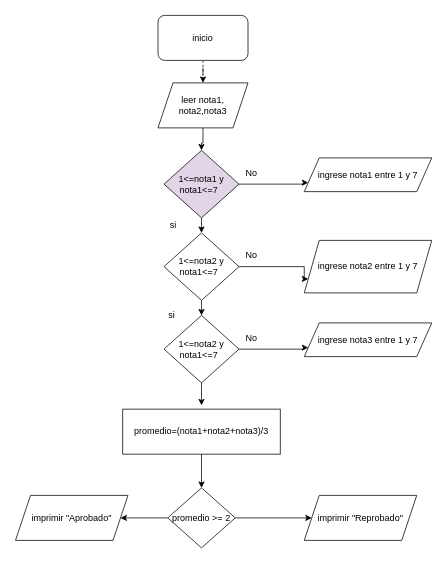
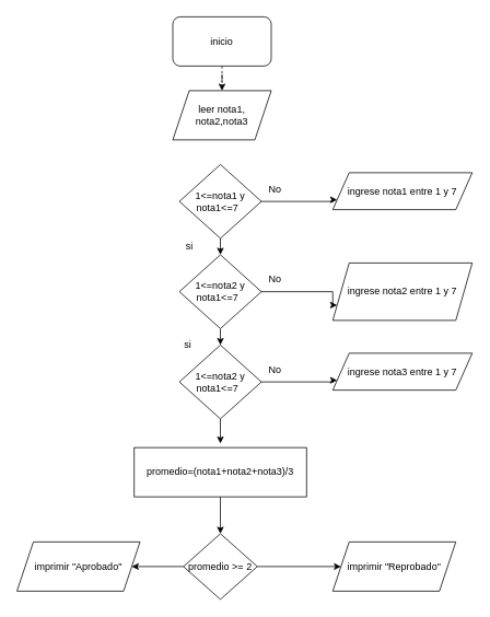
  <mxCell id="0" />
  <mxCell id="1" parent="0" />
  <mxCell id="2" style="edgeStyle=orthogonalEdgeStyle;rounded=0;orthogonalLoop=1;jettySize=auto;html=1;exitX=0.5;exitY=1;exitDx=0;exitDy=0;dashed=1;" edge="1" parent="1" source="3" target="5"><mxGeometry relative="1" as="geometry"><mxPoint x="270" y="160" as="targetPoint" /></mxGeometry></mxCell>
  <mxCell id="3" value="inicio" style="rounded=1;whiteSpace=wrap;html=1;" vertex="1" parent="1"><mxGeometry x="210" width="120" height="60" as="geometry" y="20" /></mxCell>
- <mxCell id="4" style="edgeStyle=orthogonalEdgeStyle;rounded=0;orthogonalLoop=1;jettySize=auto;html=1;exitX=0.5;exitY=1;exitDx=0;exitDy=0;" edge="1" parent="1" source="5" target="8"><mxGeometry relative="1" as="geometry"><mxPoint x="270" y="240" as="targetPoint" /></mxGeometry></mxCell>
  <mxCell id="5" value="leer nota1, nota2,nota3" style="shape=parallelogram;perimeter=parallelogramPerimeter;whiteSpace=wrap;html=1;fixedSize=1;" vertex="1" parent="1"><mxGeometry x="210" y="110" width="120" height="60" as="geometry" /></mxCell>
  <mxCell id="6" style="edgeStyle=orthogonalEdgeStyle;rounded=0;orthogonalLoop=1;jettySize=auto;html=1;exitX=1;exitY=0.5;exitDx=0;exitDy=0;entryX=0;entryY=0.75;entryDx=0;entryDy=0;" edge="1" parent="1" source="8" target="10"><mxGeometry relative="1" as="geometry"><mxPoint x="390" y="280" as="targetPoint" /><Array as="points"><mxPoint x="405" y="245" /></Array></mxGeometry></mxCell>
  <mxCell id="7" style="edgeStyle=orthogonalEdgeStyle;rounded=0;orthogonalLoop=1;jettySize=auto;html=1;exitX=0.5;exitY=1;exitDx=0;exitDy=0;entryX=0.5;entryY=0;entryDx=0;entryDy=0;" edge="1" parent="1" source="8" target="19"><mxGeometry relative="1" as="geometry" /></mxCell>
- <mxCell id="8" value="1&amp;lt;=nota1 y nota1&amp;lt;=7&amp;nbsp;&amp;nbsp;" style="rhombus;whiteSpace=wrap;html=1;fillColor=#e1d5e7;" vertex="1" parent="1"><mxGeometry x="218" y="200" width="100" height="90" as="geometry" /></mxCell>
+ <mxCell id="8" value="1&amp;lt;=nota1 y nota1&amp;lt;=7&amp;nbsp;&amp;nbsp;" style="rhombus;whiteSpace=wrap;html=1;" vertex="1" parent="1"><mxGeometry x="218" y="200" width="100" height="90" as="geometry" /></mxCell>
  <mxCell id="9" value="No" style="text;html=1;strokeColor=none;fillColor=none;align=center;verticalAlign=middle;whiteSpace=wrap;rounded=0;" vertex="1" parent="1"><mxGeometry x="310" y="210" width="50" height="40" as="geometry" /></mxCell>
  <mxCell id="10" value="ingrese nota1 entre 1 y 7" style="shape=parallelogram;perimeter=parallelogramPerimeter;whiteSpace=wrap;html=1;fixedSize=1;" vertex="1" parent="1"><mxGeometry x="405" y="210" width="170" height="45" as="geometry" /></mxCell>
  <mxCell id="11" style="edgeStyle=orthogonalEdgeStyle;rounded=0;orthogonalLoop=1;jettySize=auto;html=1;exitX=0.5;exitY=1;exitDx=0;exitDy=0;" edge="1" parent="1" source="12" target="16"><mxGeometry relative="1" as="geometry" /></mxCell>
  <mxCell id="12" value="promedio=(nota1+nota2+nota3)/3" style="rounded=0;whiteSpace=wrap;html=1;" vertex="1" parent="1"><mxGeometry x="163" y="545" width="210" height="60" as="geometry" /></mxCell>
  <mxCell id="13" value="imprimir &quot;Aprobado&quot;" style="shape=parallelogram;perimeter=parallelogramPerimeter;whiteSpace=wrap;html=1;fixedSize=1;" vertex="1" parent="1"><mxGeometry x="20" y="660" width="150" height="60" as="geometry" /></mxCell>
  <mxCell id="14" style="edgeStyle=orthogonalEdgeStyle;rounded=0;orthogonalLoop=1;jettySize=auto;html=1;exitX=1;exitY=0.5;exitDx=0;exitDy=0;" edge="1" parent="1" source="16" target="17"><mxGeometry relative="1" as="geometry" /></mxCell>
  <mxCell id="15" style="edgeStyle=orthogonalEdgeStyle;rounded=0;orthogonalLoop=1;jettySize=auto;html=1;exitX=0;exitY=0.5;exitDx=0;exitDy=0;" edge="1" parent="1" source="16" target="13"><mxGeometry relative="1" as="geometry" /></mxCell>
  <mxCell id="16" value="promedio &amp;gt;= 2" style="rhombus;whiteSpace=wrap;html=1;" vertex="1" parent="1"><mxGeometry x="223" y="650" width="90" height="80" as="geometry" /></mxCell>
  <mxCell id="17" value="imprimir &quot;Reprobado&quot;" style="shape=parallelogram;perimeter=parallelogramPerimeter;whiteSpace=wrap;html=1;fixedSize=1;" vertex="1" parent="1"><mxGeometry x="405" y="660" width="150" height="60" as="geometry" /></mxCell>
  <mxCell id="18" style="edgeStyle=orthogonalEdgeStyle;rounded=0;orthogonalLoop=1;jettySize=auto;html=1;exitX=0.5;exitY=1;exitDx=0;exitDy=0;entryX=0.5;entryY=0;entryDx=0;entryDy=0;" edge="1" parent="1" source="19" target="21"><mxGeometry relative="1" as="geometry" /></mxCell>
  <mxCell id="19" value="1&amp;lt;=nota2 y nota1&amp;lt;=7&amp;nbsp;&amp;nbsp;" style="rhombus;whiteSpace=wrap;html=1;" vertex="1" parent="1"><mxGeometry x="218" y="310" width="100" height="90" as="geometry" /></mxCell>
  <mxCell id="20" style="edgeStyle=orthogonalEdgeStyle;rounded=0;orthogonalLoop=1;jettySize=auto;html=1;exitX=0.5;exitY=1;exitDx=0;exitDy=0;" edge="1" parent="1" source="21"><mxGeometry relative="1" as="geometry"><mxPoint x="268" y="540" as="targetPoint" /></mxGeometry></mxCell>
  <mxCell id="21" value="1&amp;lt;=nota2 y nota1&amp;lt;=7&amp;nbsp;&amp;nbsp;" style="rhombus;whiteSpace=wrap;html=1;" vertex="1" parent="1"><mxGeometry x="218" y="420" width="100" height="90" as="geometry" /></mxCell>
  <mxCell id="22" value="si" style="text;html=1;align=center;verticalAlign=middle;resizable=0;points=[];autosize=1;strokeColor=none;fillColor=none;" vertex="1" parent="1"><mxGeometry x="220" y="290" width="20" height="20" as="geometry" /></mxCell>
  <mxCell id="23" value="si" style="text;html=1;align=center;verticalAlign=middle;resizable=0;points=[];autosize=1;strokeColor=none;fillColor=none;" vertex="1" parent="1"><mxGeometry x="218" y="410" width="20" height="20" as="geometry" /></mxCell>
  <mxCell id="24" style="edgeStyle=orthogonalEdgeStyle;rounded=0;orthogonalLoop=1;jettySize=auto;html=1;exitX=1;exitY=0.5;exitDx=0;exitDy=0;entryX=0;entryY=0.75;entryDx=0;entryDy=0;" edge="1" parent="1" target="26"><mxGeometry relative="1" as="geometry"><mxPoint x="390" y="390" as="targetPoint" /><mxPoint x="318" y="355" as="sourcePoint" /><Array as="points"><mxPoint x="405" y="355" /></Array></mxGeometry></mxCell>
  <mxCell id="25" value="No" style="text;html=1;strokeColor=none;fillColor=none;align=center;verticalAlign=middle;whiteSpace=wrap;rounded=0;" vertex="1" parent="1"><mxGeometry x="310" y="320" width="50" height="40" as="geometry" /></mxCell>
  <mxCell id="26" value="ingrese nota2 entre 1 y 7" style="shape=parallelogram;perimeter=parallelogramPerimeter;whiteSpace=wrap;html=1;fixedSize=1;" vertex="1" parent="1"><mxGeometry x="405" y="320" width="170" height="70" as="geometry" /></mxCell>
  <mxCell id="27" style="edgeStyle=orthogonalEdgeStyle;rounded=0;orthogonalLoop=1;jettySize=auto;html=1;exitX=1;exitY=0.5;exitDx=0;exitDy=0;entryX=0;entryY=0.75;entryDx=0;entryDy=0;" edge="1" parent="1" target="29"><mxGeometry relative="1" as="geometry"><mxPoint x="390" y="500" as="targetPoint" /><mxPoint x="318" y="465" as="sourcePoint" /><Array as="points"><mxPoint x="405" y="465" /></Array></mxGeometry></mxCell>
  <mxCell id="28" value="No" style="text;html=1;strokeColor=none;fillColor=none;align=center;verticalAlign=middle;whiteSpace=wrap;rounded=0;" vertex="1" parent="1"><mxGeometry x="310" y="430" width="50" height="40" as="geometry" /></mxCell>
  <mxCell id="29" value="ingrese nota3 entre 1 y 7" style="shape=parallelogram;perimeter=parallelogramPerimeter;whiteSpace=wrap;html=1;fixedSize=1;" vertex="1" parent="1"><mxGeometry x="405" y="430" width="170" height="45" as="geometry" /></mxCell>
